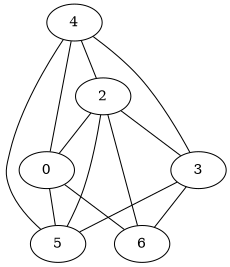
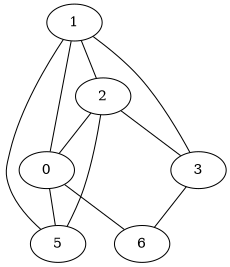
  graph {
-   1 [label=4]
+   1
    3
    5
    n4 [label=0]
    2
    6
    1 -- 3
    1 -- 5
    1 -- n4
    1 -- 2
-   3 -- 5
    3 -- 6
    n4 -- 5
    n4 -- 6
    2 -- 3
    2 -- 5
    2 -- n4
-   2 -- 6
  }
